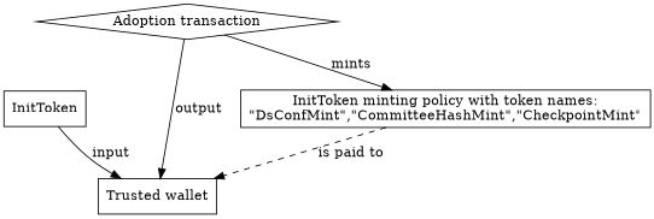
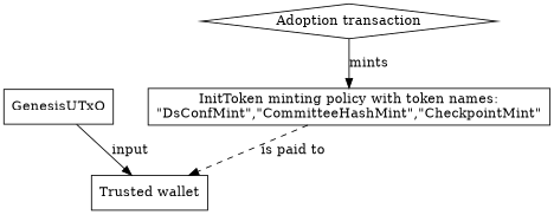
  strict digraph {
    nodesep=0.5
    ranksep=0.5
    node [shape=record]
-   n1 [label=InitToken]
+   n1 [label=GenesisUTxO]
    n2 [label="Trusted wallet"]
    n3 [label="Adoption transaction" shape=diamond]
    n4 [label="InitToken minting policy with token names:\n\"DsConfMint\",\"CommitteeHashMint\",\"CheckpointMint\""]
    n1 -> n2 [label=input]
-   n3 -> n2 [label=output]
    n3 -> n4 [label=mints]
    n4 -> n2 [label="is paid to" style=dashed]
  }
